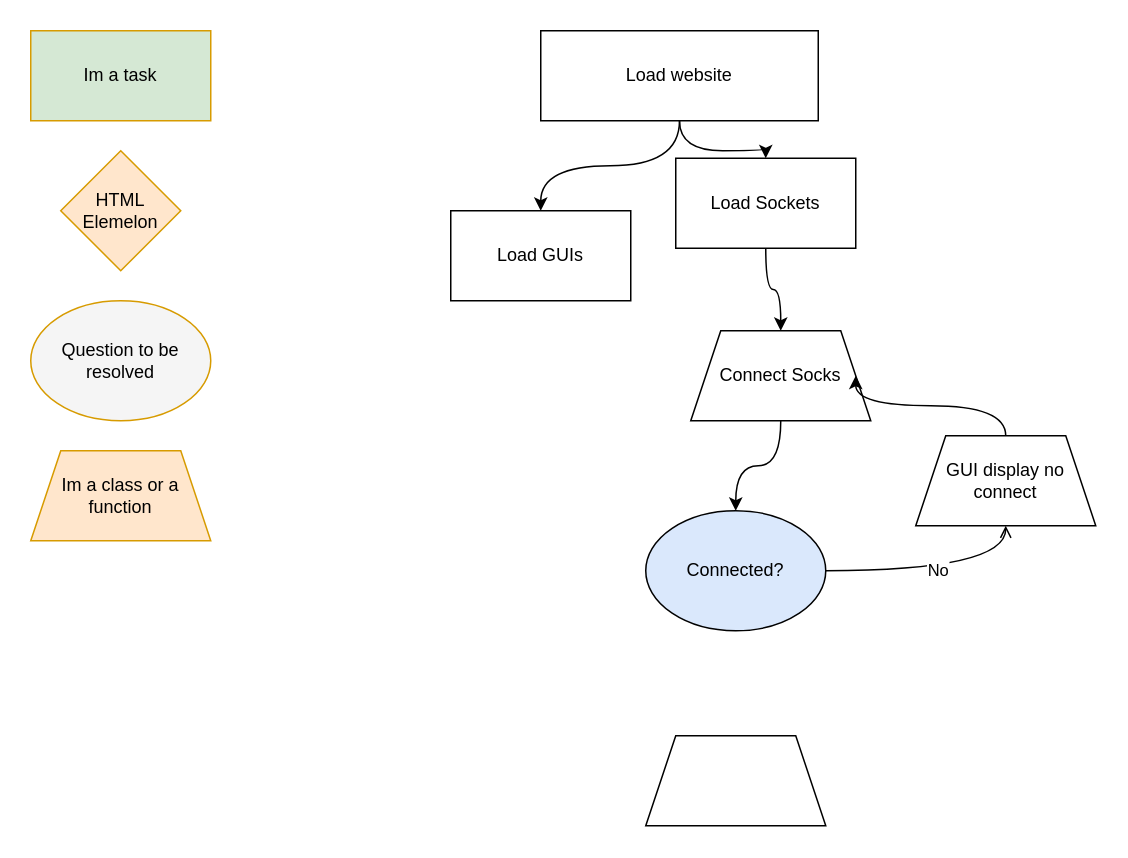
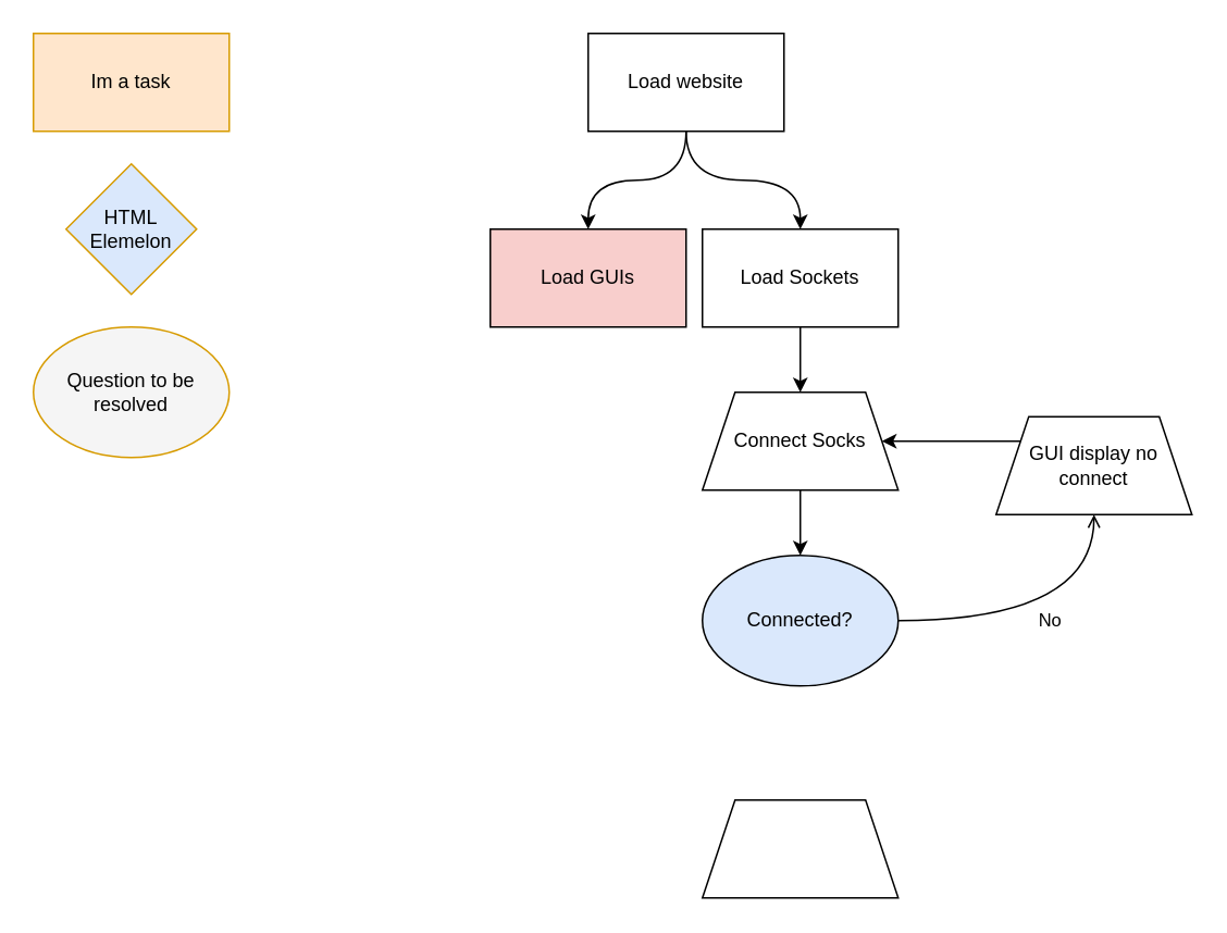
  <mxCell id="0" />
  <mxCell id="1" parent="0" />
- <mxCell id="2" value="Im a task" style="rounded=0;whiteSpace=wrap;html=1;fillColor=#d5e8d4;strokeColor=#d79b00;" vertex="1" parent="1"><mxGeometry x="20" y="20" width="120" height="60" as="geometry" /></mxCell>
- <mxCell id="3" value="HTML Elemelon" style="rhombus;whiteSpace=wrap;html=1;fillColor=#ffe6cc;strokeColor=#d79b00;" vertex="1" parent="1"><mxGeometry x="40" y="100" width="80" height="80" as="geometry" /></mxCell>
+ <mxCell id="2" value="Im a task" style="rounded=0;whiteSpace=wrap;html=1;fillColor=#ffe6cc;strokeColor=#d79b00;" vertex="1" parent="1"><mxGeometry x="20" y="20" width="120" height="60" as="geometry" /></mxCell>
+ <mxCell id="3" value="HTML Elemelon" style="rhombus;whiteSpace=wrap;html=1;fillColor=#dae8fc;strokeColor=#d79b00;" vertex="1" parent="1"><mxGeometry x="40" y="100" width="80" height="80" as="geometry" /></mxCell>
  <mxCell id="4" value="Question to be resolved" style="ellipse;whiteSpace=wrap;html=1;fillColor=#f5f5f5;strokeColor=#d79b00;" vertex="1" parent="1"><mxGeometry x="20" y="200" width="120" height="80" as="geometry" /></mxCell>
- <mxCell id="5" value="Im a class or a function" style="shape=trapezoid;perimeter=trapezoidPerimeter;whiteSpace=wrap;html=1;fixedSize=1;fillColor=#ffe6cc;strokeColor=#d79b00;" vertex="1" parent="1"><mxGeometry x="20" y="300" width="120" height="60" as="geometry" /></mxCell>
  <mxCell id="6" value="No" style="edgeStyle=orthogonalEdgeStyle;curved=1;orthogonalLoop=1;jettySize=auto;html=1;entryX=0.5;entryY=1;entryDx=0;entryDy=0;endArrow=open;" edge="1" parent="1" source="7" target="17"><mxGeometry relative="1" as="geometry" /></mxCell>
  <mxCell id="7" value="Connected?" style="ellipse;whiteSpace=wrap;html=1;fillColor=#dae8fc;" vertex="1" parent="1"><mxGeometry x="430" y="340" width="120" height="80" as="geometry" /></mxCell>
  <mxCell id="8" style="edgeStyle=orthogonalEdgeStyle;orthogonalLoop=1;jettySize=auto;html=1;entryX=0.5;entryY=0;entryDx=0;entryDy=0;curved=1;" edge="1" parent="1" source="10" target="11"><mxGeometry relative="1" as="geometry" /></mxCell>
  <mxCell id="9" style="edgeStyle=orthogonalEdgeStyle;curved=1;orthogonalLoop=1;jettySize=auto;html=1;entryX=0.5;entryY=0;entryDx=0;entryDy=0;" edge="1" parent="1" source="10" target="13"><mxGeometry relative="1" as="geometry" /></mxCell>
- <mxCell id="10" value="Load website" style="rounded=0;whiteSpace=wrap;html=1;" vertex="1" parent="1"><mxGeometry x="360" y="20" width="185" height="60" as="geometry" /></mxCell>
- <mxCell id="11" value="Load GUIs" style="rounded=0;whiteSpace=wrap;html=1;" vertex="1" parent="1"><mxGeometry x="300" y="140" width="120" height="60" as="geometry" /></mxCell>
+ <mxCell id="10" value="Load website" style="rounded=0;whiteSpace=wrap;html=1;" vertex="1" parent="1"><mxGeometry x="360" y="20" width="120" height="60" as="geometry" /></mxCell>
+ <mxCell id="11" value="Load GUIs" style="rounded=0;whiteSpace=wrap;html=1;fillColor=#f8cecc;" vertex="1" parent="1"><mxGeometry x="300" y="140" width="120" height="60" as="geometry" /></mxCell>
  <mxCell id="12" style="edgeStyle=orthogonalEdgeStyle;curved=1;orthogonalLoop=1;jettySize=auto;html=1;entryX=0.5;entryY=0;entryDx=0;entryDy=0;" edge="1" parent="1" source="13" target="15"><mxGeometry relative="1" as="geometry" /></mxCell>
- <mxCell id="13" value="Load Sockets" style="rounded=0;whiteSpace=wrap;html=1;" vertex="1" parent="1"><mxGeometry x="450" y="105" width="120" height="60" as="geometry" /></mxCell>
+ <mxCell id="13" value="Load Sockets" style="rounded=0;whiteSpace=wrap;html=1;" vertex="1" parent="1"><mxGeometry x="430" y="140" width="120" height="60" as="geometry" /></mxCell>
  <mxCell id="14" style="edgeStyle=orthogonalEdgeStyle;curved=1;orthogonalLoop=1;jettySize=auto;html=1;" edge="1" parent="1" source="15" target="7"><mxGeometry relative="1" as="geometry" /></mxCell>
- <mxCell id="15" value="Connect Socks" style="shape=trapezoid;perimeter=trapezoidPerimeter;whiteSpace=wrap;html=1;fixedSize=1;" vertex="1" parent="1"><mxGeometry x="460" y="220" width="120" height="60" as="geometry" /></mxCell>
+ <mxCell id="15" value="Connect Socks" style="shape=trapezoid;perimeter=trapezoidPerimeter;whiteSpace=wrap;html=1;fixedSize=1;" vertex="1" parent="1"><mxGeometry x="430" y="240" width="120" height="60" as="geometry" /></mxCell>
  <mxCell id="16" style="edgeStyle=orthogonalEdgeStyle;curved=1;orthogonalLoop=1;jettySize=auto;html=1;entryX=1;entryY=0.5;entryDx=0;entryDy=0;" edge="1" parent="1" source="17" target="15"><mxGeometry relative="1" as="geometry"><Array as="points"><mxPoint x="670" y="270" /></Array></mxGeometry></mxCell>
- <mxCell id="17" value="GUI display no connect" style="shape=trapezoid;perimeter=trapezoidPerimeter;whiteSpace=wrap;html=1;fixedSize=1;" vertex="1" parent="1"><mxGeometry x="610" y="290" width="120" height="60" as="geometry" /></mxCell>
+ <mxCell id="17" value="GUI display no connect" style="shape=trapezoid;perimeter=trapezoidPerimeter;whiteSpace=wrap;html=1;fixedSize=1;" vertex="1" parent="1"><mxGeometry x="610" y="255" width="120" height="60" as="geometry" /></mxCell>
  <mxCell id="18" value="" style="shape=trapezoid;perimeter=trapezoidPerimeter;whiteSpace=wrap;html=1;fixedSize=1;" vertex="1" parent="1"><mxGeometry x="430" y="490" width="120" height="60" as="geometry" /></mxCell>
